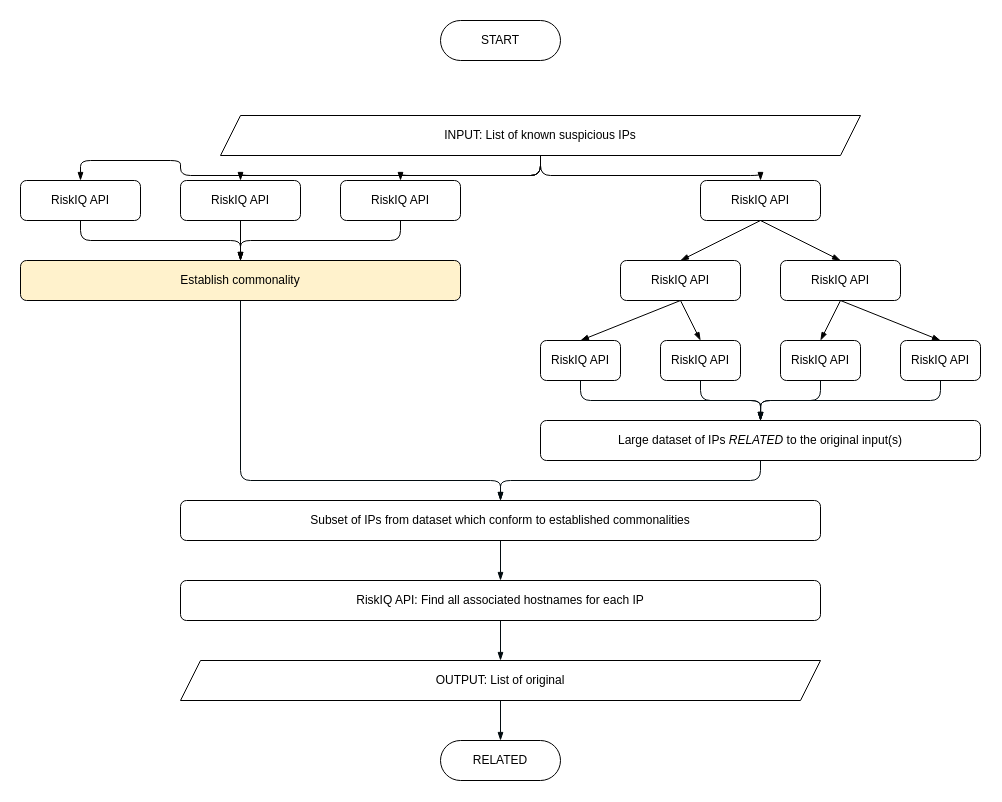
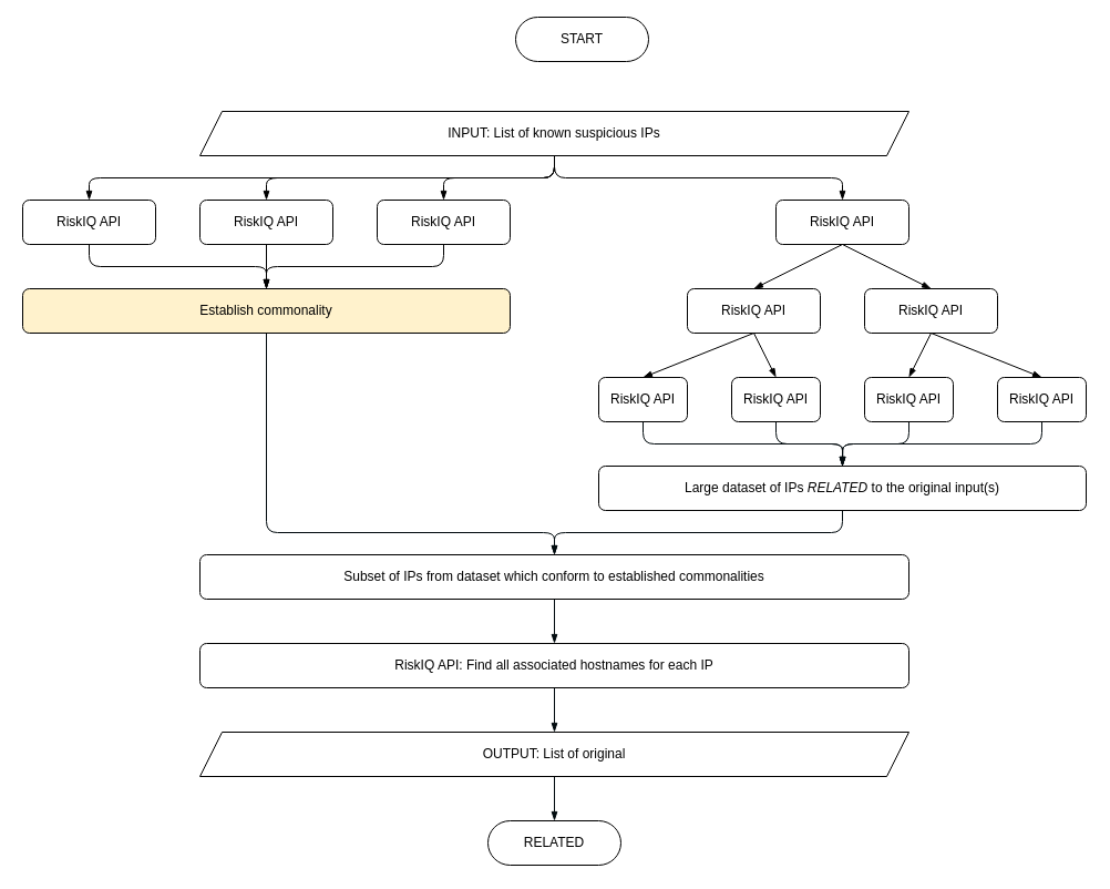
  <mxCell id="0" />
  <mxCell id="1" parent="0" />
- <mxCell id="2" value="START" style="rounded=1;whiteSpace=wrap;html=1;arcSize=50;" parent="1" vertex="1"><mxGeometry x="440" y="20" width="120" height="40" as="geometry" /></mxCell>
+ <mxCell id="2" value="START" style="rounded=1;whiteSpace=wrap;html=1;arcSize=50;" parent="1" vertex="1"><mxGeometry x="465" y="15" width="120" height="40" as="geometry" /></mxCell>
  <mxCell id="3" style="edgeStyle=orthogonalEdgeStyle;rounded=1;orthogonalLoop=1;jettySize=auto;html=1;exitX=0.5;exitY=1;exitDx=0;exitDy=0;entryX=0.5;entryY=0;entryDx=0;entryDy=0;endArrow=blockThin;endFill=1;" parent="1" source="7" target="9" edge="1"><mxGeometry relative="1" as="geometry" /></mxCell>
  <mxCell id="4" style="edgeStyle=orthogonalEdgeStyle;rounded=1;orthogonalLoop=1;jettySize=auto;html=1;exitX=0.5;exitY=1;exitDx=0;exitDy=0;endArrow=blockThin;endFill=1;" parent="1" source="7" target="11" edge="1"><mxGeometry relative="1" as="geometry" /></mxCell>
  <mxCell id="5" style="edgeStyle=orthogonalEdgeStyle;rounded=1;orthogonalLoop=1;jettySize=auto;html=1;exitX=0.5;exitY=1;exitDx=0;exitDy=0;endArrow=blockThin;endFill=1;" parent="1" source="7" target="13" edge="1"><mxGeometry relative="1" as="geometry" /></mxCell>
  <mxCell id="6" style="edgeStyle=orthogonalEdgeStyle;rounded=1;orthogonalLoop=1;jettySize=auto;html=1;exitX=0.5;exitY=1;exitDx=0;exitDy=0;entryX=0.5;entryY=0;entryDx=0;entryDy=0;endArrow=blockThin;endFill=1;" parent="1" source="7" target="23" edge="1"><mxGeometry relative="1" as="geometry" /></mxCell>
- <mxCell id="7" value="INPUT: List of known suspicious IPs" style="shape=parallelogram;perimeter=parallelogramPerimeter;whiteSpace=wrap;html=1;fixedSize=1;" parent="1" vertex="1"><mxGeometry x="220" y="115" width="640" height="40" as="geometry" /></mxCell>
+ <mxCell id="7" value="INPUT: List of known suspicious IPs" style="shape=parallelogram;perimeter=parallelogramPerimeter;whiteSpace=wrap;html=1;fixedSize=1;" parent="1" vertex="1"><mxGeometry x="180" y="100" width="640" height="40" as="geometry" /></mxCell>
  <mxCell id="8" style="edgeStyle=orthogonalEdgeStyle;rounded=1;orthogonalLoop=1;jettySize=auto;html=1;exitX=0.5;exitY=1;exitDx=0;exitDy=0;entryX=0.5;entryY=0;entryDx=0;entryDy=0;endArrow=blockThin;endFill=1;" parent="1" source="9" target="15" edge="1"><mxGeometry relative="1" as="geometry" /></mxCell>
  <mxCell id="9" value="RiskIQ API" style="rounded=1;whiteSpace=wrap;html=1;" parent="1" vertex="1"><mxGeometry x="340" y="180" width="120" height="40" as="geometry" /></mxCell>
  <mxCell id="10" style="edgeStyle=orthogonalEdgeStyle;rounded=1;orthogonalLoop=1;jettySize=auto;html=1;exitX=0.5;exitY=1;exitDx=0;exitDy=0;endArrow=blockThin;endFill=1;entryX=0.5;entryY=0;entryDx=0;entryDy=0;" parent="1" source="11" target="15" edge="1"><mxGeometry relative="1" as="geometry"><mxPoint x="160" y="260" as="targetPoint" /></mxGeometry></mxCell>
  <mxCell id="11" value="RiskIQ API" style="rounded=1;whiteSpace=wrap;html=1;" parent="1" vertex="1"><mxGeometry x="180" y="180" width="120" height="40" as="geometry" /></mxCell>
  <mxCell id="12" style="edgeStyle=orthogonalEdgeStyle;rounded=1;orthogonalLoop=1;jettySize=auto;html=1;exitX=0.5;exitY=1;exitDx=0;exitDy=0;entryX=0.5;entryY=0;entryDx=0;entryDy=0;endArrow=blockThin;endFill=1;" parent="1" source="13" target="15" edge="1"><mxGeometry relative="1" as="geometry" /></mxCell>
  <mxCell id="13" value="RiskIQ API" style="rounded=1;whiteSpace=wrap;html=1;" parent="1" vertex="1"><mxGeometry x="20" y="180" width="120" height="40" as="geometry" /></mxCell>
  <mxCell id="14" style="edgeStyle=orthogonalEdgeStyle;rounded=1;orthogonalLoop=1;jettySize=auto;html=1;exitX=0.5;exitY=1;exitDx=0;exitDy=0;entryX=0.5;entryY=0;entryDx=0;entryDy=0;endArrow=blockThin;endFill=1;strokeColor=#020B0F;" parent="1" source="15" target="36" edge="1"><mxGeometry relative="1" as="geometry"><Array as="points"><mxPoint x="240" y="480" /><mxPoint x="500" y="480" /></Array></mxGeometry></mxCell>
  <mxCell id="15" value="Establish commonality" style="rounded=1;whiteSpace=wrap;html=1;fillColor=#fff2cc;" parent="1" vertex="1"><mxGeometry x="20" y="260" width="440" height="40" as="geometry" /></mxCell>
  <mxCell id="16" style="edgeStyle=orthogonalEdgeStyle;rounded=1;orthogonalLoop=1;jettySize=auto;html=1;exitX=0.5;exitY=1;exitDx=0;exitDy=0;entryX=0.5;entryY=0;entryDx=0;entryDy=0;endArrow=blockThin;endFill=1;strokeColor=#020B0F;" parent="1" source="17" target="36" edge="1"><mxGeometry relative="1" as="geometry" /></mxCell>
  <mxCell id="17" value="Large dataset of IPs &lt;i&gt;RELATED&lt;/i&gt;&amp;nbsp;to the original input(s)" style="rounded=1;whiteSpace=wrap;html=1;" parent="1" vertex="1"><mxGeometry x="540" y="420" width="440" height="40" as="geometry" /></mxCell>
  <mxCell id="18" style="edgeStyle=none;rounded=0;orthogonalLoop=1;jettySize=auto;html=1;exitX=0.5;exitY=1;exitDx=0;exitDy=0;entryX=0.5;entryY=0;entryDx=0;entryDy=0;endArrow=blockThin;endFill=1;" parent="1" source="20" target="25" edge="1"><mxGeometry relative="1" as="geometry" /></mxCell>
  <mxCell id="19" style="edgeStyle=none;rounded=0;orthogonalLoop=1;jettySize=auto;html=1;exitX=0.5;exitY=1;exitDx=0;exitDy=0;entryX=0.5;entryY=0;entryDx=0;entryDy=0;endArrow=blockThin;endFill=1;" parent="1" source="20" target="30" edge="1"><mxGeometry relative="1" as="geometry" /></mxCell>
  <mxCell id="20" value="RiskIQ API" style="rounded=1;whiteSpace=wrap;html=1;" parent="1" vertex="1"><mxGeometry x="620" y="260" width="120" height="40" as="geometry" /></mxCell>
  <mxCell id="21" style="edgeStyle=none;rounded=0;orthogonalLoop=1;jettySize=auto;html=1;exitX=0.5;exitY=1;exitDx=0;exitDy=0;entryX=0.5;entryY=0;entryDx=0;entryDy=0;endArrow=blockThin;endFill=1;" parent="1" source="23" target="20" edge="1"><mxGeometry relative="1" as="geometry" /></mxCell>
  <mxCell id="22" style="edgeStyle=none;rounded=0;orthogonalLoop=1;jettySize=auto;html=1;exitX=0.5;exitY=1;exitDx=0;exitDy=0;endArrow=blockThin;endFill=1;entryX=0.5;entryY=0;entryDx=0;entryDy=0;" parent="1" source="23" target="28" edge="1"><mxGeometry relative="1" as="geometry" /></mxCell>
  <mxCell id="23" value="RiskIQ API" style="rounded=1;whiteSpace=wrap;html=1;" parent="1" vertex="1"><mxGeometry x="700" y="180" width="120" height="40" as="geometry" /></mxCell>
  <mxCell id="24" style="edgeStyle=orthogonalEdgeStyle;rounded=1;orthogonalLoop=1;jettySize=auto;html=1;exitX=0.5;exitY=1;exitDx=0;exitDy=0;entryX=0.5;entryY=0;entryDx=0;entryDy=0;endArrow=blockThin;endFill=1;strokeColor=#020B0F;" parent="1" source="25" target="17" edge="1"><mxGeometry relative="1" as="geometry" /></mxCell>
  <mxCell id="25" value="RiskIQ API" style="rounded=1;whiteSpace=wrap;html=1;" parent="1" vertex="1"><mxGeometry x="540" y="340" width="80" height="40" as="geometry" /></mxCell>
  <mxCell id="26" style="edgeStyle=none;rounded=0;orthogonalLoop=1;jettySize=auto;html=1;exitX=0.5;exitY=1;exitDx=0;exitDy=0;entryX=0.5;entryY=0;entryDx=0;entryDy=0;endArrow=blockThin;endFill=1;" parent="1" source="28" target="32" edge="1"><mxGeometry relative="1" as="geometry" /></mxCell>
  <mxCell id="27" style="edgeStyle=none;rounded=0;orthogonalLoop=1;jettySize=auto;html=1;exitX=0.5;exitY=1;exitDx=0;exitDy=0;entryX=0.5;entryY=0;entryDx=0;entryDy=0;endArrow=blockThin;endFill=1;" parent="1" source="28" target="34" edge="1"><mxGeometry relative="1" as="geometry" /></mxCell>
  <mxCell id="28" value="RiskIQ API" style="rounded=1;whiteSpace=wrap;html=1;" parent="1" vertex="1"><mxGeometry x="780" y="260" width="120" height="40" as="geometry" /></mxCell>
  <mxCell id="29" style="edgeStyle=orthogonalEdgeStyle;rounded=1;orthogonalLoop=1;jettySize=auto;html=1;exitX=0.5;exitY=1;exitDx=0;exitDy=0;endArrow=blockThin;endFill=1;strokeColor=#020B0F;" parent="1" source="30" edge="1"><mxGeometry relative="1" as="geometry"><mxPoint x="760" y="420" as="targetPoint" /></mxGeometry></mxCell>
  <mxCell id="30" value="RiskIQ API" style="rounded=1;whiteSpace=wrap;html=1;" parent="1" vertex="1"><mxGeometry x="660" y="340" width="80" height="40" as="geometry" /></mxCell>
  <mxCell id="31" style="edgeStyle=orthogonalEdgeStyle;rounded=1;orthogonalLoop=1;jettySize=auto;html=1;exitX=0.5;exitY=1;exitDx=0;exitDy=0;entryX=0.5;entryY=0;entryDx=0;entryDy=0;endArrow=blockThin;endFill=1;strokeColor=#020B0F;fillColor=#b1ddf0;" parent="1" source="32" target="17" edge="1"><mxGeometry relative="1" as="geometry" /></mxCell>
  <mxCell id="32" value="RiskIQ API" style="rounded=1;whiteSpace=wrap;html=1;" parent="1" vertex="1"><mxGeometry x="780" y="340" width="80" height="40" as="geometry" /></mxCell>
  <mxCell id="33" style="edgeStyle=orthogonalEdgeStyle;rounded=1;orthogonalLoop=1;jettySize=auto;html=1;exitX=0.5;exitY=1;exitDx=0;exitDy=0;entryX=0.5;entryY=0;entryDx=0;entryDy=0;endArrow=blockThin;endFill=1;strokeColor=#020B0F;" parent="1" source="34" target="17" edge="1"><mxGeometry relative="1" as="geometry" /></mxCell>
  <mxCell id="34" value="RiskIQ API" style="rounded=1;whiteSpace=wrap;html=1;" parent="1" vertex="1"><mxGeometry x="900" y="340" width="80" height="40" as="geometry" /></mxCell>
  <mxCell id="35" style="edgeStyle=orthogonalEdgeStyle;rounded=1;orthogonalLoop=1;jettySize=auto;html=1;exitX=0.5;exitY=1;exitDx=0;exitDy=0;endArrow=blockThin;endFill=1;strokeColor=#020B0F;" parent="1" source="36" target="38" edge="1"><mxGeometry relative="1" as="geometry" /></mxCell>
  <mxCell id="36" value="Subset of IPs from dataset which conform to established commonalities" style="rounded=1;whiteSpace=wrap;html=1;" parent="1" vertex="1"><mxGeometry x="180" y="500" width="640" height="40" as="geometry" /></mxCell>
  <mxCell id="37" style="edgeStyle=orthogonalEdgeStyle;rounded=1;orthogonalLoop=1;jettySize=auto;html=1;exitX=0.5;exitY=1;exitDx=0;exitDy=0;entryX=0.5;entryY=0;entryDx=0;entryDy=0;endArrow=blockThin;endFill=1;strokeColor=#020B0F;" parent="1" source="38" target="40" edge="1"><mxGeometry relative="1" as="geometry" /></mxCell>
  <mxCell id="38" value="RiskIQ API: Find all associated hostnames for each IP" style="rounded=1;whiteSpace=wrap;html=1;" parent="1" vertex="1"><mxGeometry x="180" y="580" width="640" height="40" as="geometry" /></mxCell>
  <mxCell id="39" style="edgeStyle=orthogonalEdgeStyle;rounded=1;orthogonalLoop=1;jettySize=auto;html=1;exitX=0.5;exitY=1;exitDx=0;exitDy=0;entryX=0.5;entryY=0;entryDx=0;entryDy=0;endArrow=blockThin;endFill=1;strokeColor=#020B0F;" parent="1" source="40" target="41" edge="1"><mxGeometry relative="1" as="geometry" /></mxCell>
  <mxCell id="40" value="OUTPUT: List of original" style="shape=parallelogram;perimeter=parallelogramPerimeter;whiteSpace=wrap;html=1;fixedSize=1;" parent="1" vertex="1"><mxGeometry x="180" y="660" width="640" height="40" as="geometry" /></mxCell>
  <mxCell id="41" value="RELATED" style="rounded=1;whiteSpace=wrap;html=1;arcSize=50;" parent="1" vertex="1"><mxGeometry x="440" y="740" width="120" height="40" as="geometry" /></mxCell>
